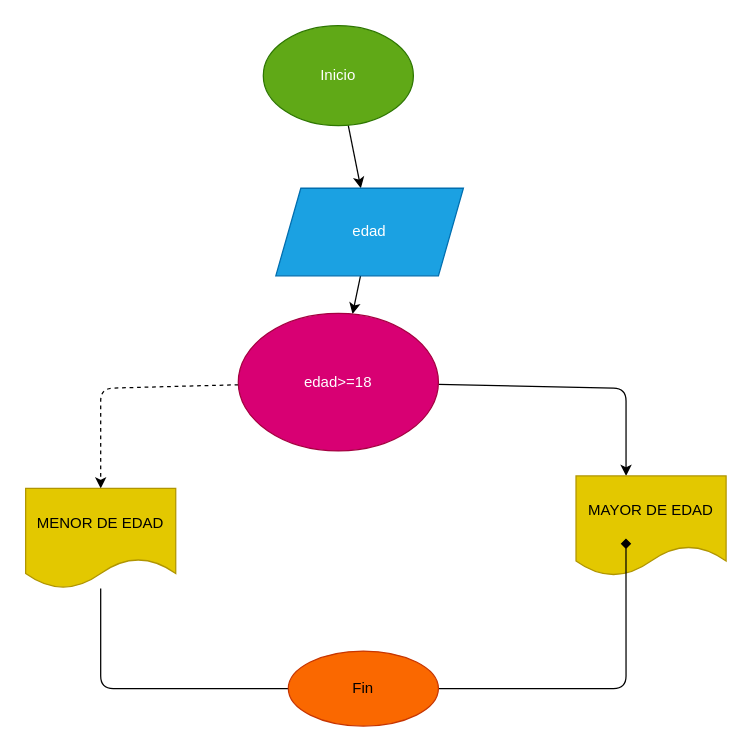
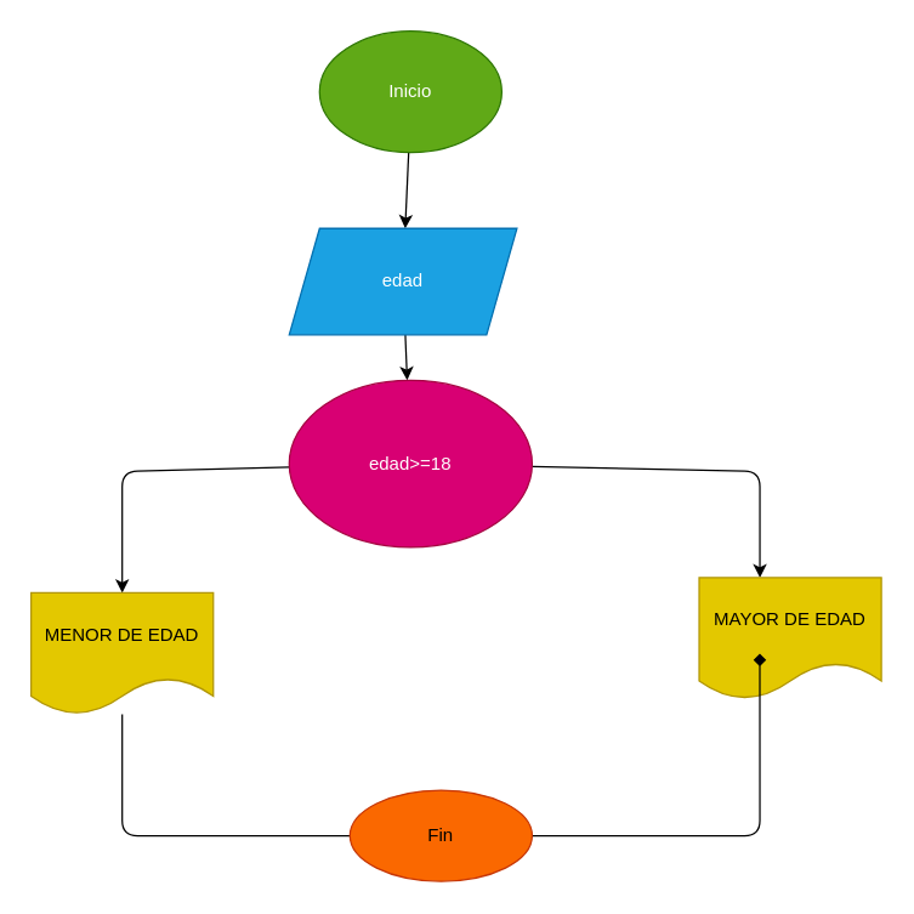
  <mxCell id="0" />
  <mxCell id="1" parent="0" />
  <mxCell id="2" value="" style="edgeStyle=none;html=1;" edge="1" parent="1" source="3" target="5"><mxGeometry relative="1" as="geometry" /></mxCell>
  <mxCell id="3" value="Inicio" style="ellipse;whiteSpace=wrap;html=1;fillColor=#60a917;fontColor=#ffffff;strokeColor=#2D7600;" vertex="1" parent="1"><mxGeometry x="210" y="20" width="120" height="80" as="geometry" /></mxCell>
  <mxCell id="4" value="" style="edgeStyle=none;html=1;" edge="1" parent="1" source="5" target="8"><mxGeometry relative="1" as="geometry" /></mxCell>
- <mxCell id="5" value="edad" style="shape=parallelogram;perimeter=parallelogramPerimeter;whiteSpace=wrap;html=1;fixedSize=1;fillColor=#1ba1e2;fontColor=#ffffff;strokeColor=#006EAF;" vertex="1" parent="1"><mxGeometry x="220" y="150" width="150" height="70" as="geometry" /></mxCell>
- <mxCell id="6" style="edgeStyle=none;html=1;dashed=1;" edge="1" parent="1" source="8" target="11"><mxGeometry relative="1" as="geometry"><Array as="points"><mxPoint x="80" y="310" /></Array></mxGeometry></mxCell>
+ <mxCell id="5" value="edad" style="shape=parallelogram;perimeter=parallelogramPerimeter;whiteSpace=wrap;html=1;fixedSize=1;fillColor=#1ba1e2;fontColor=#ffffff;strokeColor=#006EAF;" vertex="1" parent="1"><mxGeometry x="190" y="150" width="150" height="70" as="geometry" /></mxCell>
+ <mxCell id="6" style="edgeStyle=none;html=1;" edge="1" parent="1" source="8" target="11"><mxGeometry relative="1" as="geometry"><Array as="points"><mxPoint x="80" y="310" /></Array></mxGeometry></mxCell>
  <mxCell id="7" style="edgeStyle=none;html=1;" edge="1" parent="1" source="8"><mxGeometry relative="1" as="geometry"><mxPoint x="500" y="380" as="targetPoint" /><Array as="points"><mxPoint x="500" y="310" /><mxPoint x="500" y="370" /></Array></mxGeometry></mxCell>
  <mxCell id="8" value="edad&amp;gt;=18" style="ellipse;whiteSpace=wrap;html=1;fillColor=#d80073;fontColor=#ffffff;strokeColor=#A50040;" vertex="1" parent="1"><mxGeometry x="190" y="250" width="160" height="110" as="geometry" /></mxCell>
  <mxCell id="9" value="MAYOR DE EDAD" style="shape=document;whiteSpace=wrap;html=1;boundedLbl=1;strokeColor=#B09500;fillColor=#e3c800;fontColor=#000000;" vertex="1" parent="1"><mxGeometry x="460" y="380" width="120" height="80" as="geometry" /></mxCell>
  <mxCell id="10" style="edgeStyle=none;html=1;entryX=0.333;entryY=0.625;entryDx=0;entryDy=0;entryPerimeter=0;endArrow=diamond;" edge="1" parent="1" source="11" target="9"><mxGeometry relative="1" as="geometry"><Array as="points"><mxPoint x="80" y="550" /><mxPoint x="500" y="550" /></Array></mxGeometry></mxCell>
  <mxCell id="11" value="MENOR DE EDAD" style="shape=document;whiteSpace=wrap;html=1;boundedLbl=1;strokeColor=#B09500;fillColor=#e3c800;fontColor=#000000;" vertex="1" parent="1"><mxGeometry x="20" y="390" width="120" height="80" as="geometry" /></mxCell>
  <mxCell id="12" value="Fin" style="ellipse;whiteSpace=wrap;html=1;fillColor=#fa6800;fontColor=#000000;strokeColor=#C73500;" vertex="1" parent="1"><mxGeometry x="230" y="520" width="120" height="60" as="geometry" /></mxCell>
